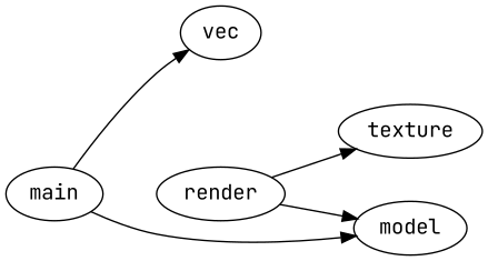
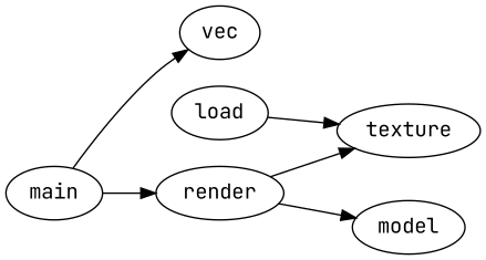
  digraph {
    fontname="JetBrains Mono"
    rankdir=LR
    node [fontname="JetBrains Mono"]
    edge [fontname="JetBrains Mono"]
    main
    vec
    render
+   load
    texture
    model
    main -> vec
-   main -> model
+   main -> render
    render -> texture
    render -> model
+   load -> texture
  }
